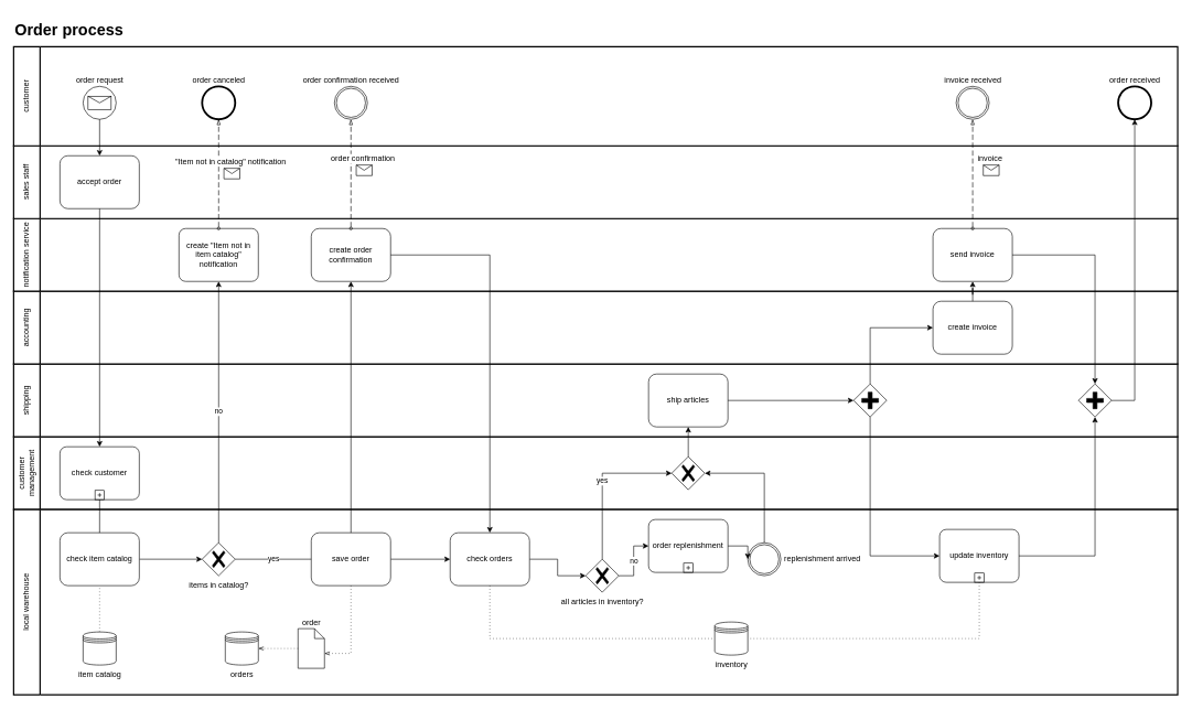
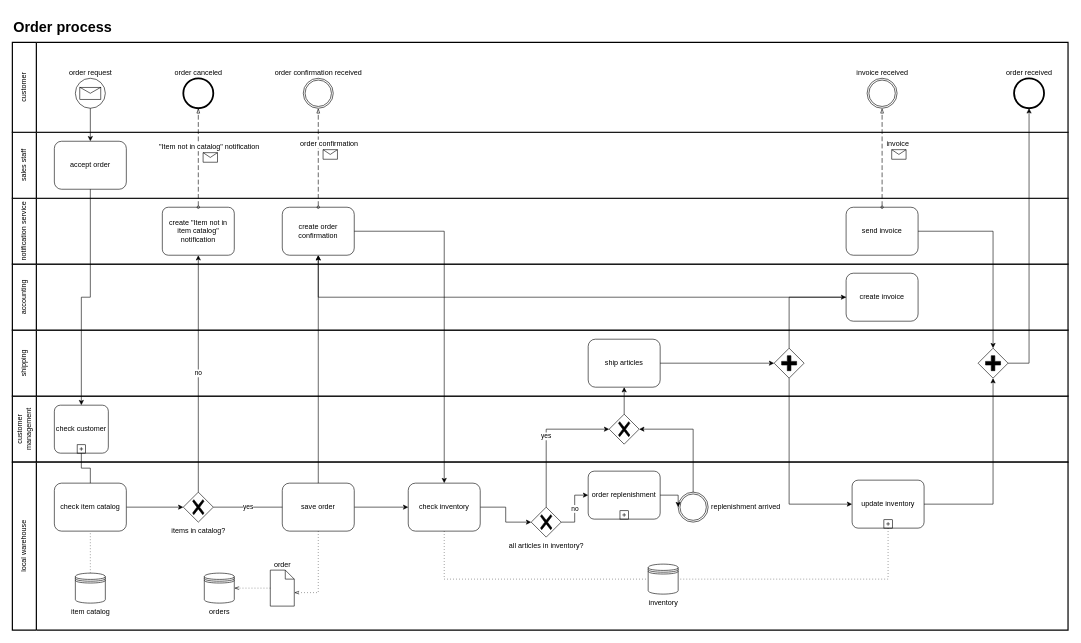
  <mxCell id="0" />
  <mxCell id="1" parent="0" />
  <mxCell id="2" value="customer management" style="swimlane;html=1;startSize=40;fontStyle=0;collapsible=0;horizontal=0;swimlaneLine=1;swimlaneFillColor=#ffffff;strokeWidth=2;whiteSpace=wrap;" parent="1" vertex="1"><mxGeometry x="20" y="660" width="1760" height="110" as="geometry" /></mxCell>
- <mxCell id="3" value="check customer" style="points=[[0.25,0,0],[0.5,0,0],[0.75,0,0],[1,0.25,0],[1,0.5,0],[1,0.75,0],[0.75,1,0],[0.5,1,0],[0.25,1,0],[0,0.75,0],[0,0.5,0],[0,0.25,0]];shape=mxgraph.bpmn.task;whiteSpace=wrap;rectStyle=rounded;size=10;html=1;container=1;expand=0;collapsible=0;taskMarker=abstract;isLoopSub=1;" parent="2" vertex="1"><mxGeometry x="70" y="15" width="120" height="80" as="geometry" /></mxCell>
+ <mxCell id="3" value="check customer" style="points=[[0.25,0,0],[0.5,0,0],[0.75,0,0],[1,0.25,0],[1,0.5,0],[1,0.75,0],[0.75,1,0],[0.5,1,0],[0.25,1,0],[0,0.75,0],[0,0.5,0],[0,0.25,0]];shape=mxgraph.bpmn.task;whiteSpace=wrap;rectStyle=rounded;size=10;html=1;container=1;expand=0;collapsible=0;taskMarker=abstract;isLoopSub=1;" parent="2" vertex="1"><mxGeometry x="70" y="15" width="90" height="80" as="geometry" /></mxCell>
  <mxCell id="4" value="" style="points=[[0.25,0.25,0],[0.5,0,0],[0.75,0.25,0],[1,0.5,0],[0.75,0.75,0],[0.5,1,0],[0.25,0.75,0],[0,0.5,0]];shape=mxgraph.bpmn.gateway2;html=1;verticalLabelPosition=top;labelBackgroundColor=#ffffff;verticalAlign=bottom;align=center;perimeter=rhombusPerimeter;outlineConnect=0;outline=none;symbol=none;gwType=exclusive;labelPosition=center;" parent="2" vertex="1"><mxGeometry x="995" y="30" width="50" height="50" as="geometry" /></mxCell>
  <mxCell id="5" value="shipping" style="swimlane;html=1;startSize=40;fontStyle=0;collapsible=0;horizontal=0;swimlaneLine=1;swimlaneFillColor=#ffffff;strokeWidth=2;whiteSpace=wrap;" parent="1" vertex="1"><mxGeometry x="20" y="550" width="1760" height="110" as="geometry" /></mxCell>
  <mxCell id="6" value="ship articles" style="html=1;whiteSpace=wrap;rounded=1;" parent="5" vertex="1"><mxGeometry x="960" y="15" width="120" height="80" as="geometry" /></mxCell>
  <mxCell id="7" value="" style="points=[[0.25,0.25,0],[0.5,0,0],[0.75,0.25,0],[1,0.5,0],[0.75,0.75,0],[0.5,1,0],[0.25,0.75,0],[0,0.5,0]];shape=mxgraph.bpmn.gateway2;html=1;verticalLabelPosition=bottom;labelBackgroundColor=#ffffff;verticalAlign=top;align=center;perimeter=rhombusPerimeter;outlineConnect=0;outline=none;symbol=none;gwType=parallel;" parent="5" vertex="1"><mxGeometry x="1270" y="30" width="50" height="50" as="geometry" /></mxCell>
  <mxCell id="8" value="" style="edgeStyle=orthogonalEdgeStyle;rounded=0;orthogonalLoop=1;jettySize=auto;html=1;entryX=0;entryY=0.5;entryDx=0;entryDy=0;entryPerimeter=0;" parent="5" source="6" target="7" edge="1"><mxGeometry relative="1" as="geometry" /></mxCell>
  <mxCell id="9" value="" style="points=[[0.25,0.25,0],[0.5,0,0],[0.75,0.25,0],[1,0.5,0],[0.75,0.75,0],[0.5,1,0],[0.25,0.75,0],[0,0.5,0]];shape=mxgraph.bpmn.gateway2;html=1;verticalLabelPosition=bottom;labelBackgroundColor=#ffffff;verticalAlign=top;align=center;perimeter=rhombusPerimeter;outlineConnect=0;outline=none;symbol=none;gwType=parallel;" parent="5" vertex="1"><mxGeometry x="1610" y="30" width="50" height="50" as="geometry" /></mxCell>
  <mxCell id="10" value="accounting" style="swimlane;html=1;startSize=40;fontStyle=0;collapsible=0;horizontal=0;swimlaneLine=1;swimlaneFillColor=#ffffff;strokeWidth=2;whiteSpace=wrap;" parent="1" vertex="1"><mxGeometry x="20" y="440" width="1760" height="110" as="geometry" /></mxCell>
  <mxCell id="11" value="create invoice" style="html=1;whiteSpace=wrap;rounded=1;" parent="10" vertex="1"><mxGeometry x="1390" y="15" width="120" height="80" as="geometry" /></mxCell>
  <mxCell id="12" value="notification service" style="swimlane;html=1;startSize=40;fontStyle=0;collapsible=0;horizontal=0;swimlaneLine=1;swimlaneFillColor=#ffffff;strokeWidth=2;whiteSpace=wrap;" parent="1" vertex="1"><mxGeometry x="20" y="330" width="1760" height="110" as="geometry" /></mxCell>
  <mxCell id="13" value="create &quot;Item not in item catalog&quot; notification" style="points=[[0.25,0,0],[0.5,0,0],[0.75,0,0],[1,0.25,0],[1,0.5,0],[1,0.75,0],[0.75,1,0],[0.5,1,0],[0.25,1,0],[0,0.75,0],[0,0.5,0],[0,0.25,0]];shape=mxgraph.bpmn.task;whiteSpace=wrap;rectStyle=rounded;size=10;html=1;container=1;expand=0;collapsible=0;taskMarker=abstract;" parent="12" vertex="1"><mxGeometry x="250" y="15" width="120" height="80" as="geometry" /></mxCell>
  <mxCell id="14" value="create order confirmation" style="shape=ext;rounded=1;html=1;whiteSpace=wrap;" parent="12" vertex="1"><mxGeometry x="450" y="15" width="120" height="80" as="geometry" /></mxCell>
  <mxCell id="15" value="send invoice" style="html=1;whiteSpace=wrap;rounded=1;" parent="12" vertex="1"><mxGeometry x="1390" y="15" width="120" height="80" as="geometry" /></mxCell>
  <mxCell id="16" value="local warehouse" style="swimlane;html=1;startSize=40;fontStyle=0;collapsible=0;horizontal=0;swimlaneLine=1;swimlaneFillColor=#ffffff;strokeWidth=2;whiteSpace=wrap;" parent="1" vertex="1"><mxGeometry x="20" y="770" width="1760" height="280" as="geometry" /></mxCell>
  <mxCell id="17" value="" style="edgeStyle=orthogonalEdgeStyle;rounded=0;orthogonalLoop=1;jettySize=auto;html=1;" parent="16" source="18" target="20" edge="1"><mxGeometry relative="1" as="geometry" /></mxCell>
  <mxCell id="18" value="save order" style="shape=ext;rounded=1;html=1;whiteSpace=wrap;" parent="16" vertex="1"><mxGeometry x="450" y="35" width="120" height="80" as="geometry" /></mxCell>
  <mxCell id="19" value="" style="edgeStyle=orthogonalEdgeStyle;rounded=0;orthogonalLoop=1;jettySize=auto;html=1;" parent="16" source="20" target="26" edge="1"><mxGeometry relative="1" as="geometry" /></mxCell>
- <mxCell id="20" value="check orders" style="shape=ext;rounded=1;html=1;whiteSpace=wrap;" parent="16" vertex="1"><mxGeometry x="660" y="35" width="120" height="80" as="geometry" /></mxCell>
+ <mxCell id="20" value="check inventory" style="shape=ext;rounded=1;html=1;whiteSpace=wrap;" parent="16" vertex="1"><mxGeometry x="660" y="35" width="120" height="80" as="geometry" /></mxCell>
  <mxCell id="21" value="" style="edgeStyle=orthogonalEdgeStyle;rounded=0;orthogonalLoop=1;jettySize=auto;html=1;" parent="16" source="22" target="25" edge="1"><mxGeometry relative="1" as="geometry" /></mxCell>
  <mxCell id="22" value="check item catalog" style="shape=ext;rounded=1;html=1;whiteSpace=wrap;" parent="16" vertex="1"><mxGeometry x="70" y="35" width="120" height="80" as="geometry" /></mxCell>
  <mxCell id="23" value="item catalog" style="shape=datastore;html=1;labelPosition=center;verticalLabelPosition=bottom;align=center;verticalAlign=top;" parent="16" vertex="1"><mxGeometry x="105" y="185" width="50" height="50" as="geometry" /></mxCell>
  <mxCell id="24" value="yes" style="edgeStyle=orthogonalEdgeStyle;rounded=0;orthogonalLoop=1;jettySize=auto;html=1;endArrow=none;" parent="16" source="25" target="18" edge="1"><mxGeometry relative="1" as="geometry" /></mxCell>
  <mxCell id="25" value="items in catalog?" style="points=[[0.25,0.25,0],[0.5,0,0],[0.75,0.25,0],[1,0.5,0],[0.75,0.75,0],[0.5,1,0],[0.25,0.75,0],[0,0.5,0]];shape=mxgraph.bpmn.gateway2;html=1;verticalLabelPosition=bottom;labelBackgroundColor=#ffffff;verticalAlign=top;align=center;perimeter=rhombusPerimeter;outlineConnect=0;outline=none;symbol=none;gwType=exclusive;labelPosition=center;" parent="16" vertex="1"><mxGeometry x="285" y="50" width="50" height="50" as="geometry" /></mxCell>
  <mxCell id="26" value="all articles in inventory?" style="points=[[0.25,0.25,0],[0.5,0,0],[0.75,0.25,0],[1,0.5,0],[0.75,0.75,0],[0.5,1,0],[0.25,0.75,0],[0,0.5,0]];shape=mxgraph.bpmn.gateway2;html=1;verticalLabelPosition=bottom;labelBackgroundColor=#ffffff;verticalAlign=top;align=center;perimeter=rhombusPerimeter;outlineConnect=0;outline=none;symbol=none;gwType=exclusive;labelPosition=center;" parent="16" vertex="1"><mxGeometry x="865" y="75" width="50" height="50" as="geometry" /></mxCell>
  <mxCell id="27" value="order replenishment" style="points=[[0.25,0,0],[0.5,0,0],[0.75,0,0],[1,0.25,0],[1,0.5,0],[1,0.75,0],[0.75,1,0],[0.5,1,0],[0.25,1,0],[0,0.75,0],[0,0.5,0],[0,0.25,0]];shape=mxgraph.bpmn.task;whiteSpace=wrap;rectStyle=rounded;size=10;html=1;container=1;expand=0;collapsible=0;taskMarker=abstract;isLoopSub=1;" parent="16" vertex="1"><mxGeometry x="960" y="15" width="120" height="80" as="geometry" /></mxCell>
  <mxCell id="28" value="no" style="edgeStyle=orthogonalEdgeStyle;rounded=0;html=1;jettySize=auto;orthogonalLoop=1;entryX=0;entryY=0.5;entryDx=0;entryDy=0;entryPerimeter=0;exitX=1;exitY=0.5;exitDx=0;exitDy=0;exitPerimeter=0;" parent="16" source="26" target="27" edge="1"><mxGeometry relative="1" as="geometry"><mxPoint x="880" y="100" as="sourcePoint" /><mxPoint x="415" y="520.0" as="targetPoint" /><Array as="points" /></mxGeometry></mxCell>
  <mxCell id="29" value="&amp;nbsp;replenishment arrived" style="points=[[0.145,0.145,0],[0.5,0,0],[0.855,0.145,0],[1,0.5,0],[0.855,0.855,0],[0.5,1,0],[0.145,0.855,0],[0,0.5,0]];shape=mxgraph.bpmn.event;html=1;verticalLabelPosition=middle;labelBackgroundColor=#ffffff;verticalAlign=middle;align=left;perimeter=ellipsePerimeter;outlineConnect=0;aspect=fixed;outline=throwing;symbol=general;labelPosition=right;" parent="16" vertex="1"><mxGeometry x="1110" y="50" width="50" height="50" as="geometry" /></mxCell>
  <mxCell id="30" style="edgeStyle=orthogonalEdgeStyle;rounded=0;html=1;jettySize=auto;orthogonalLoop=1;exitX=1;exitY=0.5;exitDx=0;exitDy=0;exitPerimeter=0;entryX=0;entryY=0.5;entryDx=0;entryDy=0;entryPerimeter=0;" parent="16" source="27" target="29" edge="1"><mxGeometry relative="1" as="geometry"><mxPoint x="550" y="680" as="sourcePoint" /><mxPoint x="595" y="865" as="targetPoint" /></mxGeometry></mxCell>
  <mxCell id="31" value="update inventory" style="points=[[0.25,0,0],[0.5,0,0],[0.75,0,0],[1,0.25,0],[1,0.5,0],[1,0.75,0],[0.75,1,0],[0.5,1,0],[0.25,1,0],[0,0.75,0],[0,0.5,0],[0,0.25,0]];shape=mxgraph.bpmn.task;whiteSpace=wrap;rectStyle=rounded;size=10;html=1;container=1;expand=0;collapsible=0;taskMarker=abstract;isLoopSub=1;" parent="16" vertex="1"><mxGeometry x="1400" y="30" width="120" height="80" as="geometry" /></mxCell>
  <mxCell id="32" value="orders" style="shape=datastore;html=1;labelPosition=center;verticalLabelPosition=bottom;align=center;verticalAlign=top;" parent="16" vertex="1"><mxGeometry x="320" y="185" width="50" height="50" as="geometry" /></mxCell>
  <mxCell id="33" value="order" style="shape=mxgraph.bpmn.data;labelPosition=center;verticalLabelPosition=top;align=center;verticalAlign=bottom;size=15;html=1;" parent="16" vertex="1"><mxGeometry x="430" y="180" width="40" height="60" as="geometry" /></mxCell>
  <mxCell id="34" value="" style="edgeStyle=elbowEdgeStyle;fontSize=12;html=1;endFill=0;startFill=0;endSize=6;startSize=6;dashed=1;dashPattern=1 4;endArrow=none;startArrow=none;rounded=0;exitX=0.5;exitY=0;exitDx=0;exitDy=0;entryX=0.5;entryY=1;entryDx=0;entryDy=0;" parent="16" source="23" target="22" edge="1"><mxGeometry width="160" relative="1" as="geometry"><mxPoint x="260" y="-30" as="sourcePoint" /><mxPoint x="150" y="-130" as="targetPoint" /></mxGeometry></mxCell>
  <mxCell id="35" value="inventory" style="shape=datastore;html=1;labelPosition=center;verticalLabelPosition=bottom;align=center;verticalAlign=top;" parent="16" vertex="1"><mxGeometry x="1060" y="170" width="50" height="50" as="geometry" /></mxCell>
  <mxCell id="36" value="" style="edgeStyle=elbowEdgeStyle;fontSize=12;html=1;endFill=0;startFill=0;endSize=6;startSize=6;dashed=1;dashPattern=1 4;endArrow=none;startArrow=none;rounded=0;entryX=0;entryY=0.5;entryDx=0;entryDy=0;exitX=0.5;exitY=1;exitDx=0;exitDy=0;labelPosition=left;verticalLabelPosition=middle;align=right;verticalAlign=middle;" parent="16" source="20" target="35" edge="1"><mxGeometry width="160" relative="1" as="geometry"><mxPoint x="760" y="110" as="sourcePoint" /><mxPoint x="950" y="80" as="targetPoint" /><Array as="points"><mxPoint x="720" y="170" /></Array></mxGeometry></mxCell>
  <mxCell id="37" value="" style="edgeStyle=elbowEdgeStyle;fontSize=12;html=1;endFill=0;startFill=0;endSize=6;startSize=6;dashed=1;dashPattern=1 4;endArrow=none;startArrow=none;rounded=0;exitX=0.5;exitY=1;exitDx=0;exitDy=0;exitPerimeter=0;entryX=1;entryY=0.5;entryDx=0;entryDy=0;" parent="16" source="31" target="35" edge="1"><mxGeometry width="160" relative="1" as="geometry"><mxPoint x="890" y="80" as="sourcePoint" /><mxPoint x="1170" y="80" as="targetPoint" /><Array as="points"><mxPoint x="1460" y="160" /></Array></mxGeometry></mxCell>
  <mxCell id="38" value="" style="edgeStyle=elbowEdgeStyle;fontSize=12;html=1;endFill=0;startFill=0;endSize=6;startSize=6;dashed=1;dashPattern=1 4;endArrow=openThin;startArrow=none;rounded=0;exitX=0.5;exitY=1;exitDx=0;exitDy=0;entryX=0;entryY=0;entryDx=40;entryDy=37.5;entryPerimeter=0;" parent="16" source="18" target="33" edge="1"><mxGeometry width="160" relative="1" as="geometry"><mxPoint x="530" y="170" as="sourcePoint" /><mxPoint x="690" y="170" as="targetPoint" /><Array as="points"><mxPoint x="510" y="170" /></Array></mxGeometry></mxCell>
  <mxCell id="39" value="" style="edgeStyle=elbowEdgeStyle;fontSize=12;html=1;endFill=0;startFill=0;endSize=6;startSize=6;dashed=1;dashPattern=1 4;endArrow=openThin;startArrow=none;rounded=0;exitX=0;exitY=0.5;exitDx=0;exitDy=0;exitPerimeter=0;entryX=1;entryY=0.5;entryDx=0;entryDy=0;" parent="16" source="33" target="32" edge="1"><mxGeometry width="160" relative="1" as="geometry"><mxPoint x="170" y="220" as="sourcePoint" /><mxPoint x="370" y="240" as="targetPoint" /></mxGeometry></mxCell>
  <mxCell id="40" value="sales staff" style="swimlane;html=1;startSize=40;fontStyle=0;collapsible=0;horizontal=0;swimlaneLine=1;swimlaneFillColor=#ffffff;strokeWidth=2;whiteSpace=wrap;" parent="1" vertex="1"><mxGeometry x="20" y="220" width="1760" height="110" as="geometry" /></mxCell>
  <mxCell id="41" value="accept order" style="shape=ext;rounded=1;html=1;whiteSpace=wrap;" parent="40" vertex="1"><mxGeometry x="70" y="15" width="120" height="80" as="geometry" /></mxCell>
  <mxCell id="42" value="customer" style="swimlane;html=1;startSize=40;fontStyle=0;collapsible=0;horizontal=0;swimlaneLine=1;swimlaneFillColor=#ffffff;strokeWidth=2;whiteSpace=wrap;" parent="1" vertex="1"><mxGeometry x="20" y="70" width="1760" height="150" as="geometry" /></mxCell>
  <mxCell id="43" value="order request" style="points=[[0.145,0.145,0],[0.5,0,0],[0.855,0.145,0],[1,0.5,0],[0.855,0.855,0],[0.5,1,0],[0.145,0.855,0],[0,0.5,0]];shape=mxgraph.bpmn.event;html=1;verticalLabelPosition=top;labelBackgroundColor=#ffffff;verticalAlign=bottom;align=center;perimeter=ellipsePerimeter;outlineConnect=0;aspect=fixed;outline=standard;symbol=message;labelPosition=center;" parent="42" vertex="1"><mxGeometry x="105" y="60" width="50" height="50" as="geometry" /></mxCell>
  <mxCell id="44" value="order confirmation received" style="points=[[0.145,0.145,0],[0.5,0,0],[0.855,0.145,0],[1,0.5,0],[0.855,0.855,0],[0.5,1,0],[0.145,0.855,0],[0,0.5,0]];shape=mxgraph.bpmn.event;html=1;verticalLabelPosition=top;labelBackgroundColor=#ffffff;verticalAlign=bottom;align=center;perimeter=ellipsePerimeter;outlineConnect=0;aspect=fixed;outline=throwing;symbol=general;labelPosition=center;" parent="42" vertex="1"><mxGeometry x="485" y="60" width="50" height="50" as="geometry" /></mxCell>
  <mxCell id="45" value="invoice received" style="points=[[0.145,0.145,0],[0.5,0,0],[0.855,0.145,0],[1,0.5,0],[0.855,0.855,0],[0.5,1,0],[0.145,0.855,0],[0,0.5,0]];shape=mxgraph.bpmn.event;html=1;verticalLabelPosition=top;labelBackgroundColor=#ffffff;verticalAlign=bottom;align=center;perimeter=ellipsePerimeter;outlineConnect=0;aspect=fixed;outline=throwing;symbol=general;labelPosition=center;" parent="42" vertex="1"><mxGeometry x="1425" y="60" width="50" height="50" as="geometry" /></mxCell>
  <mxCell id="46" value="order received" style="points=[[0.145,0.145,0],[0.5,0,0],[0.855,0.145,0],[1,0.5,0],[0.855,0.855,0],[0.5,1,0],[0.145,0.855,0],[0,0.5,0]];shape=mxgraph.bpmn.event;html=1;verticalLabelPosition=top;labelBackgroundColor=#ffffff;verticalAlign=bottom;align=center;perimeter=ellipsePerimeter;outlineConnect=0;aspect=fixed;outline=end;symbol=terminate2;labelPosition=center;" parent="42" vertex="1"><mxGeometry x="1670" y="60" width="50" height="50" as="geometry" /></mxCell>
  <mxCell id="47" value="order canceled" style="points=[[0.145,0.145,0],[0.5,0,0],[0.855,0.145,0],[1,0.5,0],[0.855,0.855,0],[0.5,1,0],[0.145,0.855,0],[0,0.5,0]];shape=mxgraph.bpmn.event;html=1;verticalLabelPosition=top;labelBackgroundColor=#ffffff;verticalAlign=bottom;align=center;perimeter=ellipsePerimeter;outlineConnect=0;aspect=fixed;outline=end;symbol=terminate2;labelPosition=center;" parent="42" vertex="1"><mxGeometry x="285" y="60" width="50" height="50" as="geometry" /></mxCell>
  <mxCell id="48" style="edgeStyle=orthogonalEdgeStyle;rounded=0;orthogonalLoop=1;jettySize=auto;html=1;exitX=0.5;exitY=1;exitDx=0;exitDy=0;exitPerimeter=0;entryX=0.5;entryY=0;entryDx=0;entryDy=0;" parent="1" source="43" target="41" edge="1"><mxGeometry relative="1" as="geometry" /></mxCell>
  <mxCell id="49" value="" style="endArrow=blockThin;html=1;labelPosition=center;verticalLabelPosition=top;align=center;verticalAlign=bottom;dashed=1;dashPattern=8 4;endFill=0;startArrow=oval;startFill=0;endSize=6;startSize=4;rounded=0;entryX=0.5;entryY=1;entryDx=0;entryDy=0;entryPerimeter=0;exitX=0.5;exitY=0;exitDx=0;exitDy=0;" parent="1" source="15" target="45" edge="1"><mxGeometry x="0.429" y="-10" relative="1" as="geometry"><mxPoint x="1470" y="450" as="sourcePoint" /><mxPoint x="1180" y="470" as="targetPoint" /><mxPoint as="offset" /></mxGeometry></mxCell>
  <mxCell id="50" value="invoice" style="shape=message;html=1;outlineConnect=0;labelPosition=center;verticalLabelPosition=top;align=center;verticalAlign=bottom;spacingRight=5;labelBackgroundColor=#ffffff;" parent="49" vertex="1"><mxGeometry width="24" height="16" relative="1" as="geometry"><mxPoint x="16" y="-13" as="offset" /></mxGeometry></mxCell>
  <mxCell id="51" style="edgeStyle=orthogonalEdgeStyle;rounded=0;orthogonalLoop=1;jettySize=auto;html=1;exitX=1;exitY=0.5;exitDx=0;exitDy=0;exitPerimeter=0;entryX=0.5;entryY=1;entryDx=0;entryDy=0;entryPerimeter=0;" parent="1" source="9" target="46" edge="1"><mxGeometry relative="1" as="geometry" /></mxCell>
  <mxCell id="52" value="Order process" style="text;html=1;align=left;verticalAlign=middle;whiteSpace=wrap;rounded=0;fontSize=24;fontStyle=1" parent="1" vertex="1"><mxGeometry x="20" y="20" width="200" height="50" as="geometry" /></mxCell>
  <mxCell id="53" value="" style="endArrow=blockThin;html=1;labelPosition=left;verticalLabelPosition=middle;align=right;verticalAlign=middle;dashed=1;dashPattern=8 4;endFill=0;startArrow=oval;startFill=0;endSize=6;startSize=4;rounded=0;entryX=0.5;entryY=1;entryDx=0;entryDy=0;entryPerimeter=0;exitX=0.5;exitY=0;exitDx=0;exitDy=0;exitPerimeter=0;" parent="1" source="13" target="47" edge="1"><mxGeometry relative="1" as="geometry"><mxPoint x="415" y="410" as="sourcePoint" /><mxPoint x="413" y="210" as="targetPoint" /></mxGeometry></mxCell>
  <mxCell id="54" value="&quot;Item not in catalog&quot; notification" style="shape=message;html=1;outlineConnect=0;labelPosition=center;verticalLabelPosition=top;align=center;verticalAlign=bottom;spacingRight=5;labelBackgroundColor=#ffffff;" parent="53" vertex="1"><mxGeometry width="24" height="16" relative="1" as="geometry"><mxPoint x="8" y="-8" as="offset" /></mxGeometry></mxCell>
  <mxCell id="55" value="" style="edgeStyle=orthogonalEdgeStyle;rounded=0;orthogonalLoop=1;jettySize=auto;html=1;" parent="1" source="18" target="14" edge="1"><mxGeometry relative="1" as="geometry" /></mxCell>
  <mxCell id="56" value="" style="edgeStyle=orthogonalEdgeStyle;rounded=0;orthogonalLoop=1;jettySize=auto;html=1;exitX=1;exitY=0.5;exitDx=0;exitDy=0;" parent="1" source="14" target="20" edge="1"><mxGeometry relative="1" as="geometry" /></mxCell>
  <mxCell id="57" value="" style="edgeStyle=orthogonalEdgeStyle;rounded=0;orthogonalLoop=1;jettySize=auto;html=1;exitX=0.5;exitY=0;exitDx=0;exitDy=0;exitPerimeter=0;entryX=0;entryY=0.5;entryDx=0;entryDy=0;" parent="1" source="7" target="11" edge="1"><mxGeometry relative="1" as="geometry"><mxPoint x="1470" y="590" as="sourcePoint" /></mxGeometry></mxCell>
- <mxCell id="58" value="" style="edgeStyle=orthogonalEdgeStyle;rounded=0;orthogonalLoop=1;jettySize=auto;html=1;" parent="1" source="11" target="15" edge="1"><mxGeometry relative="1" as="geometry" /></mxCell>
+ <mxCell id="58" value="" style="edgeStyle=orthogonalEdgeStyle;rounded=0;orthogonalLoop=1;jettySize=auto;html=1;" parent="1" source="11" target="14" edge="1"><mxGeometry relative="1" as="geometry" /></mxCell>
  <mxCell id="59" value="" style="edgeStyle=orthogonalEdgeStyle;rounded=0;orthogonalLoop=1;jettySize=auto;html=1;exitX=0.5;exitY=0;exitDx=0;exitDy=0;exitPerimeter=0;" parent="1" source="4" target="6" edge="1"><mxGeometry relative="1" as="geometry" /></mxCell>
  <mxCell id="60" style="edgeStyle=orthogonalEdgeStyle;rounded=0;orthogonalLoop=1;jettySize=auto;html=1;exitX=0.5;exitY=1;exitDx=0;exitDy=0;exitPerimeter=0;entryX=0;entryY=0.5;entryDx=0;entryDy=0;entryPerimeter=0;" parent="1" source="7" target="31" edge="1"><mxGeometry relative="1" as="geometry" /></mxCell>
  <mxCell id="61" style="edgeStyle=orthogonalEdgeStyle;rounded=0;orthogonalLoop=1;jettySize=auto;html=1;exitX=1;exitY=0.5;exitDx=0;exitDy=0;exitPerimeter=0;entryX=0.5;entryY=1;entryDx=0;entryDy=0;entryPerimeter=0;" parent="1" source="31" target="9" edge="1"><mxGeometry relative="1" as="geometry" /></mxCell>
  <mxCell id="62" style="edgeStyle=orthogonalEdgeStyle;rounded=0;orthogonalLoop=1;jettySize=auto;html=1;exitX=1;exitY=0.5;exitDx=0;exitDy=0;entryX=0.5;entryY=0;entryDx=0;entryDy=0;entryPerimeter=0;" parent="1" source="15" target="9" edge="1"><mxGeometry relative="1" as="geometry" /></mxCell>
  <mxCell id="63" style="edgeStyle=orthogonalEdgeStyle;rounded=0;orthogonalLoop=1;jettySize=auto;html=1;exitX=0.5;exitY=1;exitDx=0;exitDy=0;entryX=0.5;entryY=0;entryDx=0;entryDy=0;entryPerimeter=0;" parent="1" source="41" target="3" edge="1"><mxGeometry relative="1" as="geometry" /></mxCell>
  <mxCell id="64" style="edgeStyle=orthogonalEdgeStyle;rounded=0;orthogonalLoop=1;jettySize=auto;html=1;exitX=0.5;exitY=1;exitDx=0;exitDy=0;exitPerimeter=0;entryX=0.5;entryY=0;entryDx=0;entryDy=0;endArrow=none;" parent="1" source="3" target="22" edge="1"><mxGeometry relative="1" as="geometry" /></mxCell>
  <mxCell id="65" value="no" style="edgeStyle=orthogonalEdgeStyle;rounded=0;orthogonalLoop=1;jettySize=auto;html=1;exitX=0.5;exitY=0;exitDx=0;exitDy=0;exitPerimeter=0;entryX=0.5;entryY=1;entryDx=0;entryDy=0;entryPerimeter=0;" parent="1" source="25" target="13" edge="1"><mxGeometry relative="1" as="geometry" /></mxCell>
  <mxCell id="66" value="" style="endArrow=blockThin;html=1;labelPosition=center;verticalLabelPosition=top;align=center;verticalAlign=bottom;dashed=1;dashPattern=8 4;endFill=0;startArrow=oval;startFill=0;endSize=6;startSize=4;rounded=0;entryX=0.5;entryY=1;entryDx=0;entryDy=0;entryPerimeter=0;exitX=0.5;exitY=0;exitDx=0;exitDy=0;" parent="1" source="14" target="44" edge="1"><mxGeometry x="0.065" relative="1" as="geometry"><mxPoint x="527.5" y="345" as="sourcePoint" /><mxPoint x="522.5" y="180" as="targetPoint" /><mxPoint as="offset" /></mxGeometry></mxCell>
  <mxCell id="67" value="order confirmation" style="shape=message;html=1;outlineConnect=0;labelPosition=center;verticalLabelPosition=top;align=center;verticalAlign=bottom;spacingRight=5;labelBackgroundColor=#ffffff;" parent="66" vertex="1"><mxGeometry width="24" height="16" relative="1" as="geometry"><mxPoint x="8" y="-13" as="offset" /></mxGeometry></mxCell>
  <mxCell id="68" value="yes" style="edgeStyle=orthogonalEdgeStyle;rounded=0;html=1;jettySize=auto;orthogonalLoop=1;exitX=0.5;exitY=0;exitDx=0;exitDy=0;exitPerimeter=0;entryX=0;entryY=0.5;entryDx=0;entryDy=0;entryPerimeter=0;" parent="1" source="26" target="4" edge="1"><mxGeometry relative="1" as="geometry"><Array as="points" /><mxPoint x="460" y="1080" as="sourcePoint" /><mxPoint x="540" y="1150" as="targetPoint" /></mxGeometry></mxCell>
  <mxCell id="69" value="" style="edgeStyle=orthogonalEdgeStyle;rounded=0;orthogonalLoop=1;jettySize=auto;html=1;exitX=0.5;exitY=0;exitDx=0;exitDy=0;exitPerimeter=0;entryX=1;entryY=0.5;entryDx=0;entryDy=0;entryPerimeter=0;" parent="1" source="29" target="4" edge="1"><mxGeometry relative="1" as="geometry" /></mxCell>
